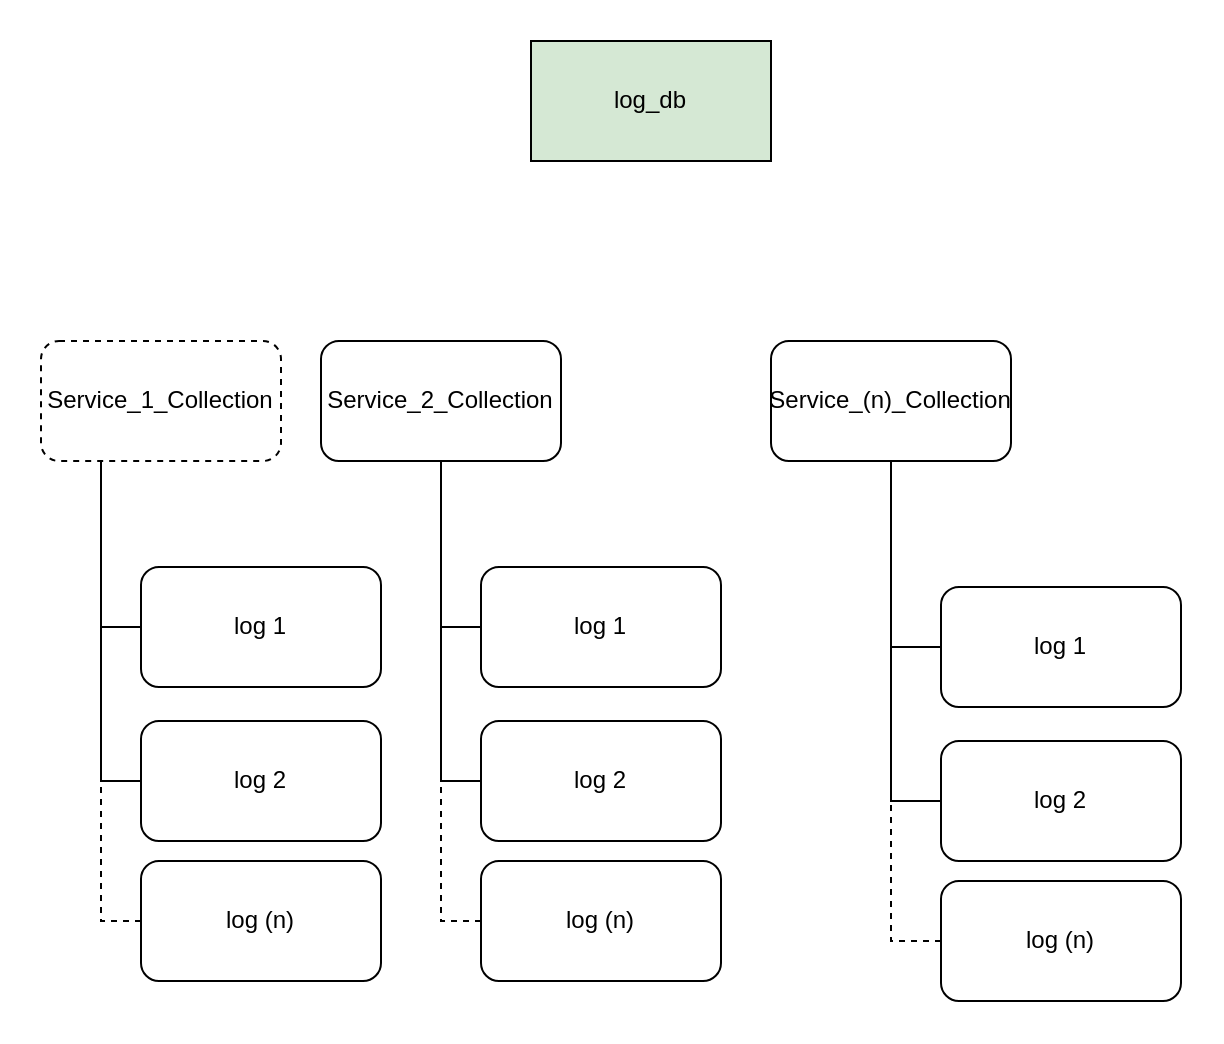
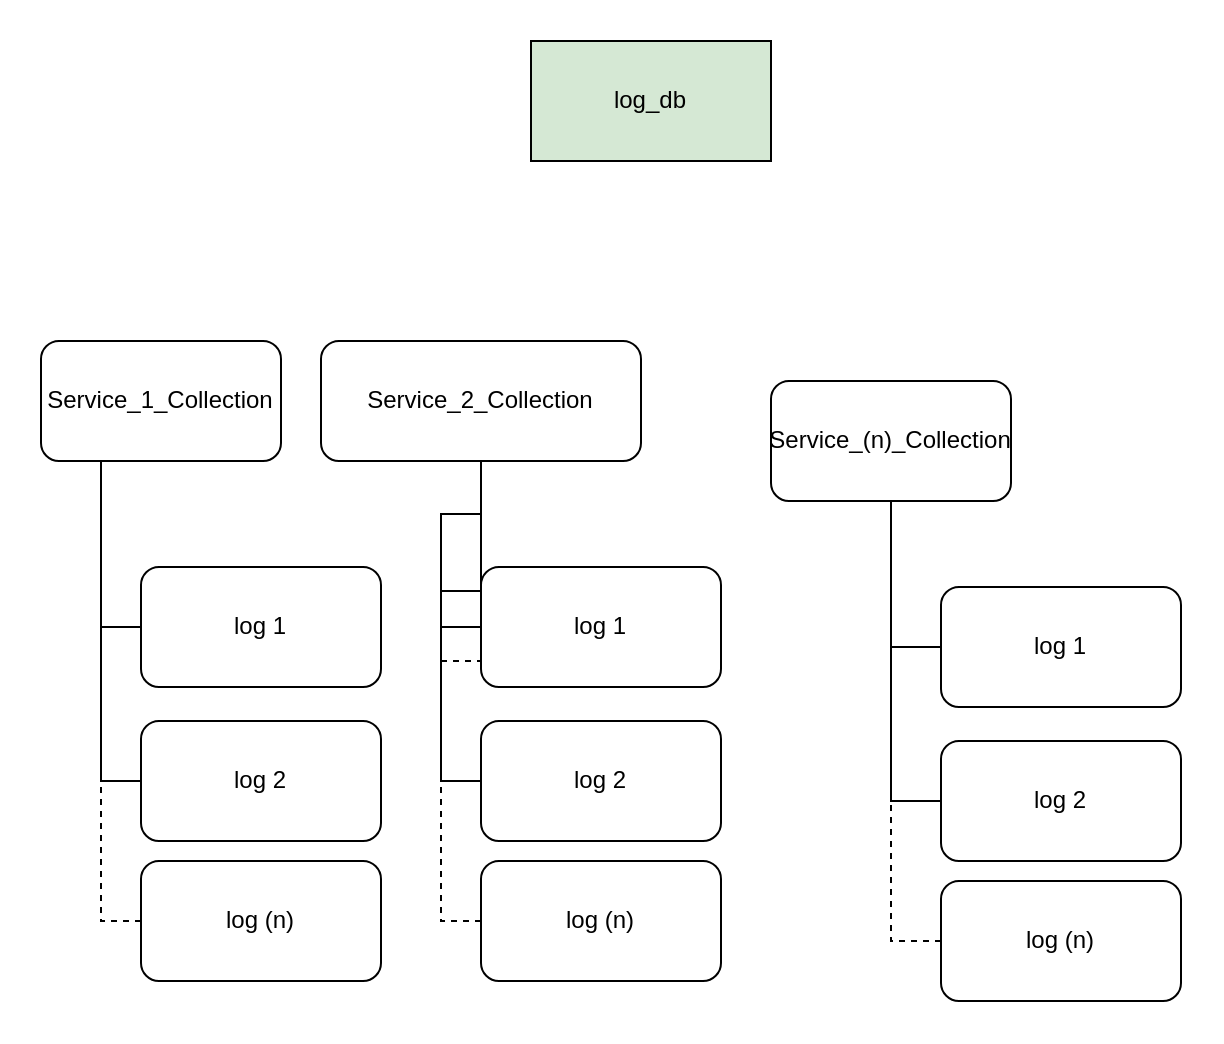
  <mxCell id="0" />
  <mxCell id="1" parent="0" />
  <mxCell id="2" value="log_db" style="rounded=0;whiteSpace=wrap;html=1;fillColor=#d5e8d4;" vertex="1" parent="1"><mxGeometry x="265" y="20" width="120" height="60" as="geometry" /></mxCell>
  <mxCell id="3" style="edgeStyle=orthogonalEdgeStyle;rounded=0;orthogonalLoop=1;jettySize=auto;html=1;exitX=0.25;exitY=1;exitDx=0;exitDy=0;entryX=0;entryY=0.5;entryDx=0;entryDy=0;endArrow=none;endFill=0;" edge="1" parent="1" source="4" target="7"><mxGeometry relative="1" as="geometry" /></mxCell>
- <mxCell id="4" value="Service_1_Collection" style="rounded=1;whiteSpace=wrap;html=1;dashed=1;" vertex="1" parent="1"><mxGeometry x="20" y="170" width="120" height="60" as="geometry" /></mxCell>
- <mxCell id="5" value="Service_2_Collection" style="rounded=1;whiteSpace=wrap;html=1;" vertex="1" parent="1"><mxGeometry x="160" y="170" width="120" height="60" as="geometry" /></mxCell>
- <mxCell id="6" value="Service_(n)_Collection" style="rounded=1;whiteSpace=wrap;html=1;" vertex="1" parent="1"><mxGeometry x="385" y="170" width="120" height="60" as="geometry" /></mxCell>
+ <mxCell id="4" value="Service_1_Collection" style="rounded=1;whiteSpace=wrap;html=1;" vertex="1" parent="1"><mxGeometry x="20" y="170" width="120" height="60" as="geometry" /></mxCell>
+ <mxCell id="5" value="Service_2_Collection" style="rounded=1;whiteSpace=wrap;html=1;" vertex="1" parent="1"><mxGeometry x="160" y="170" width="160" height="60" as="geometry" /></mxCell>
+ <mxCell id="6" value="Service_(n)_Collection" style="rounded=1;whiteSpace=wrap;html=1;" vertex="1" parent="1"><mxGeometry x="385" y="190" width="120" height="60" as="geometry" /></mxCell>
  <mxCell id="7" value="log 1" style="rounded=1;whiteSpace=wrap;html=1;" vertex="1" parent="1"><mxGeometry x="70" y="283" width="120" height="60" as="geometry" /></mxCell>
  <mxCell id="8" style="edgeStyle=orthogonalEdgeStyle;rounded=0;orthogonalLoop=1;jettySize=auto;html=1;exitX=0;exitY=0.5;exitDx=0;exitDy=0;endArrow=none;endFill=0;" edge="1" parent="1" source="9"><mxGeometry relative="1" as="geometry"><mxPoint x="50" y="310" as="targetPoint" /></mxGeometry></mxCell>
  <mxCell id="9" value="log 2" style="rounded=1;whiteSpace=wrap;html=1;" vertex="1" parent="1"><mxGeometry x="70" y="360" width="120" height="60" as="geometry" /></mxCell>
  <mxCell id="10" style="edgeStyle=orthogonalEdgeStyle;rounded=0;orthogonalLoop=1;jettySize=auto;html=1;exitX=0;exitY=0.5;exitDx=0;exitDy=0;entryX=0.25;entryY=1;entryDx=0;entryDy=0;endArrow=none;endFill=0;dashed=1;" edge="1" parent="1" source="11" target="4"><mxGeometry relative="1" as="geometry" /></mxCell>
  <mxCell id="11" value="log (n)" style="rounded=1;whiteSpace=wrap;html=1;" vertex="1" parent="1"><mxGeometry x="70" y="430" width="120" height="60" as="geometry" /></mxCell>
  <mxCell id="12" style="edgeStyle=orthogonalEdgeStyle;rounded=0;orthogonalLoop=1;jettySize=auto;html=1;exitX=0;exitY=0.5;exitDx=0;exitDy=0;entryX=0.5;entryY=1;entryDx=0;entryDy=0;endArrow=none;endFill=0;" edge="1" parent="1" source="13" target="5"><mxGeometry relative="1" as="geometry" /></mxCell>
  <mxCell id="13" value="log 1" style="rounded=1;whiteSpace=wrap;html=1;" vertex="1" parent="1"><mxGeometry x="240" y="283" width="120" height="60" as="geometry" /></mxCell>
  <mxCell id="14" style="edgeStyle=orthogonalEdgeStyle;rounded=0;orthogonalLoop=1;jettySize=auto;html=1;exitX=0;exitY=0.5;exitDx=0;exitDy=0;endArrow=none;endFill=0;entryX=0.5;entryY=1;entryDx=0;entryDy=0;" edge="1" parent="1" source="15" target="5"><mxGeometry relative="1" as="geometry"><mxPoint x="220" y="310" as="targetPoint" /></mxGeometry></mxCell>
  <mxCell id="15" value="log 2" style="rounded=1;whiteSpace=wrap;html=1;" vertex="1" parent="1"><mxGeometry x="240" y="360" width="120" height="60" as="geometry" /></mxCell>
  <mxCell id="16" style="edgeStyle=orthogonalEdgeStyle;rounded=0;orthogonalLoop=1;jettySize=auto;html=1;exitX=0;exitY=0.5;exitDx=0;exitDy=0;endArrow=none;endFill=0;dashed=1;entryX=0.5;entryY=1;entryDx=0;entryDy=0;" edge="1" parent="1" source="17" target="5"><mxGeometry relative="1" as="geometry"><mxPoint x="220" y="240" as="targetPoint" /></mxGeometry></mxCell>
  <mxCell id="17" value="log (n)" style="rounded=1;whiteSpace=wrap;html=1;" vertex="1" parent="1"><mxGeometry x="240" y="430" width="120" height="60" as="geometry" /></mxCell>
  <mxCell id="18" style="edgeStyle=orthogonalEdgeStyle;rounded=0;orthogonalLoop=1;jettySize=auto;html=1;exitX=0;exitY=0.5;exitDx=0;exitDy=0;entryX=0.5;entryY=1;entryDx=0;entryDy=0;endArrow=none;endFill=0;" edge="1" parent="1" source="19" target="6"><mxGeometry relative="1" as="geometry" /></mxCell>
  <mxCell id="19" value="log 1" style="rounded=1;whiteSpace=wrap;html=1;" vertex="1" parent="1"><mxGeometry x="470" y="293" width="120" height="60" as="geometry" /></mxCell>
  <mxCell id="20" style="edgeStyle=orthogonalEdgeStyle;rounded=0;orthogonalLoop=1;jettySize=auto;html=1;exitX=0;exitY=0.5;exitDx=0;exitDy=0;endArrow=none;endFill=0;entryX=0.5;entryY=1;entryDx=0;entryDy=0;" edge="1" parent="1" source="21" target="6"><mxGeometry relative="1" as="geometry"><mxPoint x="450" y="320" as="targetPoint" /></mxGeometry></mxCell>
  <mxCell id="21" value="log 2" style="rounded=1;whiteSpace=wrap;html=1;" vertex="1" parent="1"><mxGeometry x="470" y="370" width="120" height="60" as="geometry" /></mxCell>
  <mxCell id="22" style="edgeStyle=orthogonalEdgeStyle;rounded=0;orthogonalLoop=1;jettySize=auto;html=1;exitX=0;exitY=0.5;exitDx=0;exitDy=0;entryX=0.5;entryY=1;entryDx=0;entryDy=0;endArrow=none;endFill=0;dashed=1;" edge="1" parent="1" source="23" target="6"><mxGeometry relative="1" as="geometry"><mxPoint x="450" y="240" as="targetPoint" /></mxGeometry></mxCell>
  <mxCell id="23" value="log (n)" style="rounded=1;whiteSpace=wrap;html=1;" vertex="1" parent="1"><mxGeometry x="470" y="440" width="120" height="60" as="geometry" /></mxCell>
